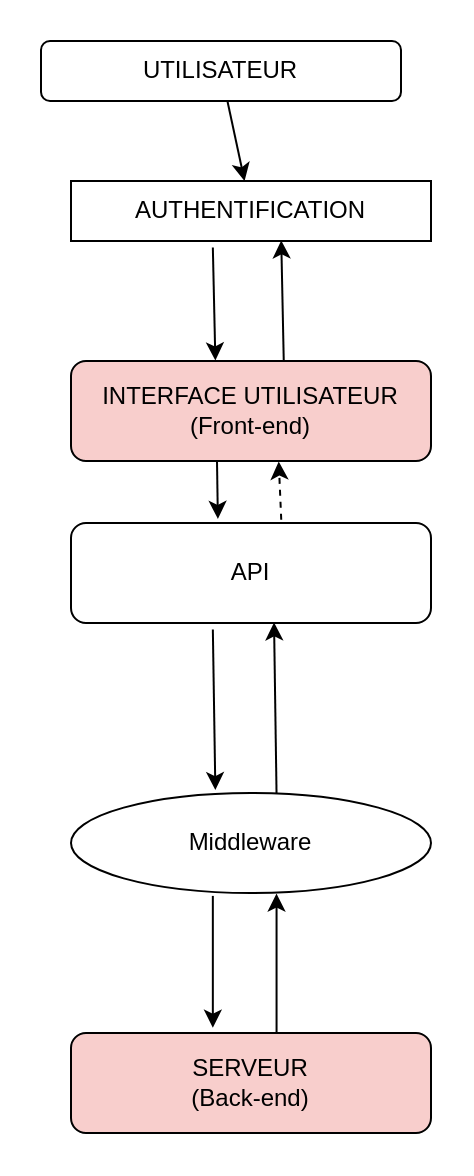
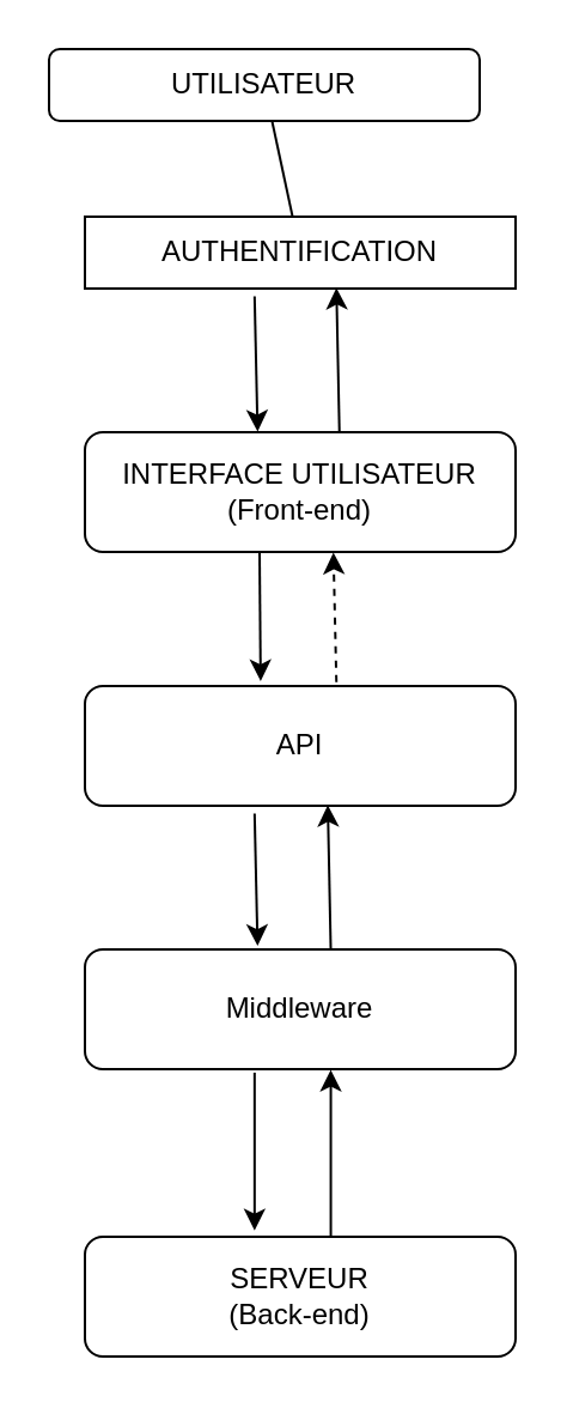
  <mxCell id="0" />
  <mxCell id="1" parent="0" />
- <mxCell id="2" value="" style="edgeStyle=none;html=1;" edge="1" parent="1" source="3" target="10"><mxGeometry relative="1" as="geometry" /></mxCell>
+ <mxCell id="2" value="" style="edgeStyle=none;html=1;endArrow=none;" edge="1" parent="1" source="3" target="10"><mxGeometry relative="1" as="geometry" /></mxCell>
  <mxCell id="3" value="UTILISATEUR" style="rounded=1;whiteSpace=wrap;html=1;" vertex="1" parent="1"><mxGeometry x="20" y="20" width="180" height="30" as="geometry" /></mxCell>
  <mxCell id="4" value="" style="edgeStyle=none;html=1;entryX=0.571;entryY=1.006;entryDx=0;entryDy=0;entryPerimeter=0;exitX=0.571;exitY=0.018;exitDx=0;exitDy=0;exitPerimeter=0;" edge="1" parent="1" source="5" target="16"><mxGeometry relative="1" as="geometry" /></mxCell>
- <mxCell id="5" value="SERVEUR&lt;br&gt;(Back-end)" style="rounded=1;whiteSpace=wrap;html=1;fillColor=#f8cecc;" vertex="1" parent="1"><mxGeometry x="35" y="516" width="180" height="50" as="geometry" /></mxCell>
+ <mxCell id="5" value="SERVEUR&lt;br&gt;(Back-end)" style="rounded=1;whiteSpace=wrap;html=1;" vertex="1" parent="1"><mxGeometry x="35" y="516" width="180" height="50" as="geometry" /></mxCell>
  <mxCell id="6" value="" style="edgeStyle=none;html=1;entryX=0.408;entryY=-0.041;entryDx=0;entryDy=0;entryPerimeter=0;" edge="1" parent="1" target="13"><mxGeometry relative="1" as="geometry"><mxPoint x="108" y="230" as="sourcePoint" /></mxGeometry></mxCell>
  <mxCell id="7" value="" style="edgeStyle=none;html=1;exitX=0.591;exitY=-0.006;exitDx=0;exitDy=0;exitPerimeter=0;entryX=0.584;entryY=0.99;entryDx=0;entryDy=0;entryPerimeter=0;" edge="1" parent="1" source="8" target="10"><mxGeometry relative="1" as="geometry" /></mxCell>
- <mxCell id="8" value="INTERFACE UTILISATEUR&lt;br&gt;(Front-end)" style="rounded=1;whiteSpace=wrap;html=1;fillColor=#f8cecc;" vertex="1" parent="1"><mxGeometry x="35" y="180" width="180" height="50" as="geometry" /></mxCell>
+ <mxCell id="8" value="INTERFACE UTILISATEUR&lt;br&gt;(Front-end)" style="rounded=1;whiteSpace=wrap;html=1;" vertex="1" parent="1"><mxGeometry x="35" y="180" width="180" height="50" as="geometry" /></mxCell>
  <mxCell id="9" value="" style="edgeStyle=none;html=1;entryX=0.401;entryY=-0.006;entryDx=0;entryDy=0;entryPerimeter=0;exitX=0.394;exitY=1.108;exitDx=0;exitDy=0;exitPerimeter=0;" edge="1" parent="1" source="10" target="8"><mxGeometry relative="1" as="geometry" /></mxCell>
  <mxCell id="10" value="AUTHENTIFICATION" style="whiteSpace=wrap;html=1;rounded=0;" vertex="1" parent="1"><mxGeometry x="35" y="90" width="180" height="30" as="geometry" /></mxCell>
  <mxCell id="11" value="" style="edgeStyle=none;html=1;exitX=0.394;exitY=1.065;exitDx=0;exitDy=0;exitPerimeter=0;entryX=0.401;entryY=-0.029;entryDx=0;entryDy=0;entryPerimeter=0;" edge="1" parent="1" source="13" target="16"><mxGeometry relative="1" as="geometry" /></mxCell>
  <mxCell id="12" value="" style="edgeStyle=none;html=1;exitX=0.584;exitY=-0.032;exitDx=0;exitDy=0;exitPerimeter=0;entryX=0.577;entryY=1.006;entryDx=0;entryDy=0;entryPerimeter=0;dashed=1;" edge="1" parent="1" source="13" target="8"><mxGeometry relative="1" as="geometry"><mxPoint x="135" y="230" as="targetPoint" /></mxGeometry></mxCell>
- <mxCell id="13" value="API&lt;br&gt;" style="rounded=1;whiteSpace=wrap;html=1;" vertex="1" parent="1"><mxGeometry x="35" y="261" width="180" height="50" as="geometry" /></mxCell>
+ <mxCell id="13" value="API&lt;br&gt;" style="rounded=1;whiteSpace=wrap;html=1;" vertex="1" parent="1"><mxGeometry x="35" y="286" width="180" height="50" as="geometry" /></mxCell>
  <mxCell id="14" value="" style="edgeStyle=none;html=1;entryX=0.394;entryY=-0.053;entryDx=0;entryDy=0;entryPerimeter=0;exitX=0.394;exitY=1.029;exitDx=0;exitDy=0;exitPerimeter=0;" edge="1" parent="1" source="16" target="5"><mxGeometry relative="1" as="geometry" /></mxCell>
  <mxCell id="15" value="" style="edgeStyle=none;html=1;exitX=0.571;exitY=0.018;exitDx=0;exitDy=0;exitPerimeter=0;entryX=0.564;entryY=0.994;entryDx=0;entryDy=0;entryPerimeter=0;" edge="1" parent="1" source="16" target="13"><mxGeometry relative="1" as="geometry" /></mxCell>
- <mxCell id="16" value="Middleware" style="ellipse;whiteSpace=wrap;html=1;" vertex="1" parent="1"><mxGeometry x="35" y="396" width="180" height="50" as="geometry" /></mxCell>
+ <mxCell id="16" value="Middleware" style="rounded=1;whiteSpace=wrap;html=1;" vertex="1" parent="1"><mxGeometry x="35" y="396" width="180" height="50" as="geometry" /></mxCell>
